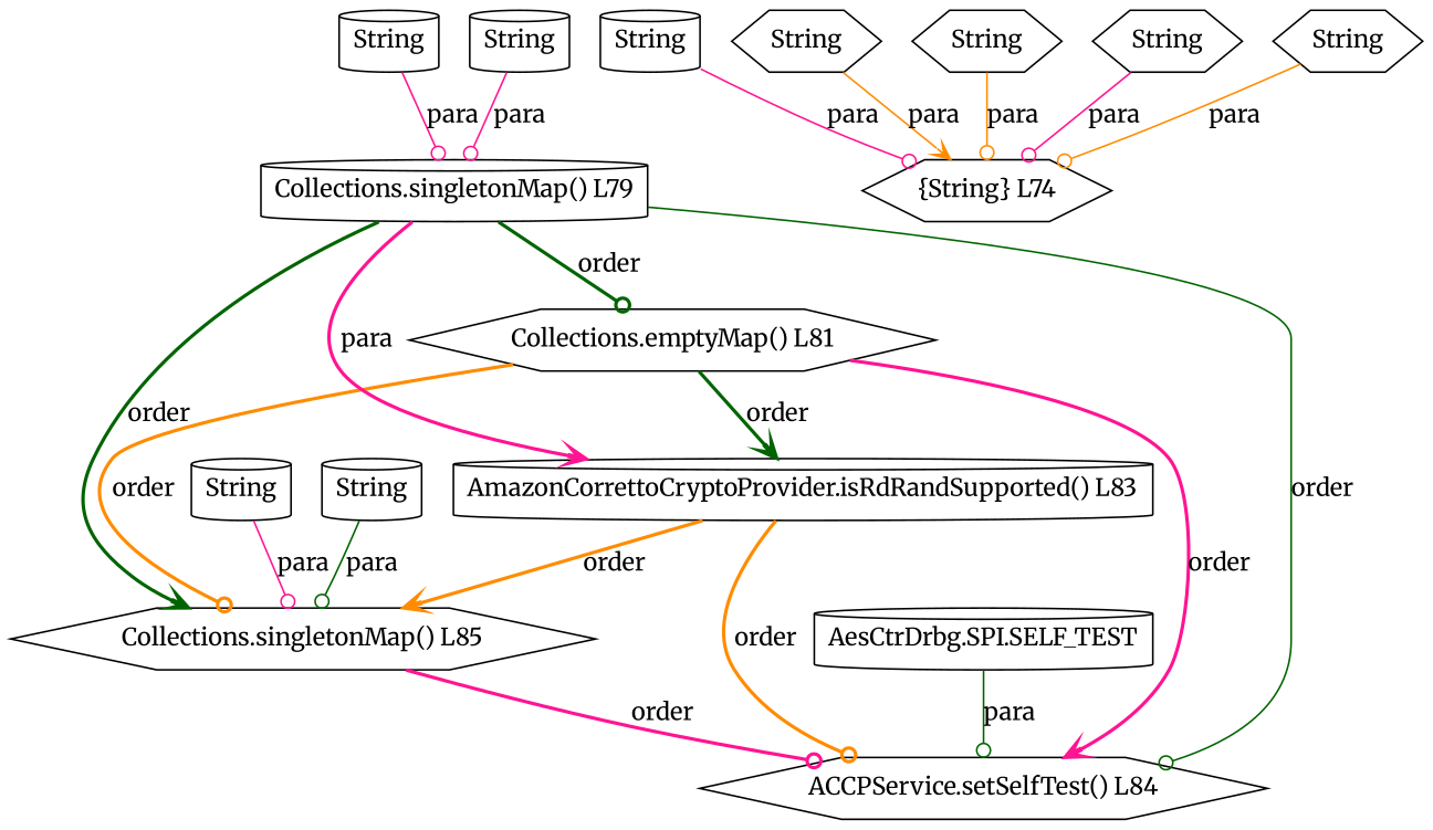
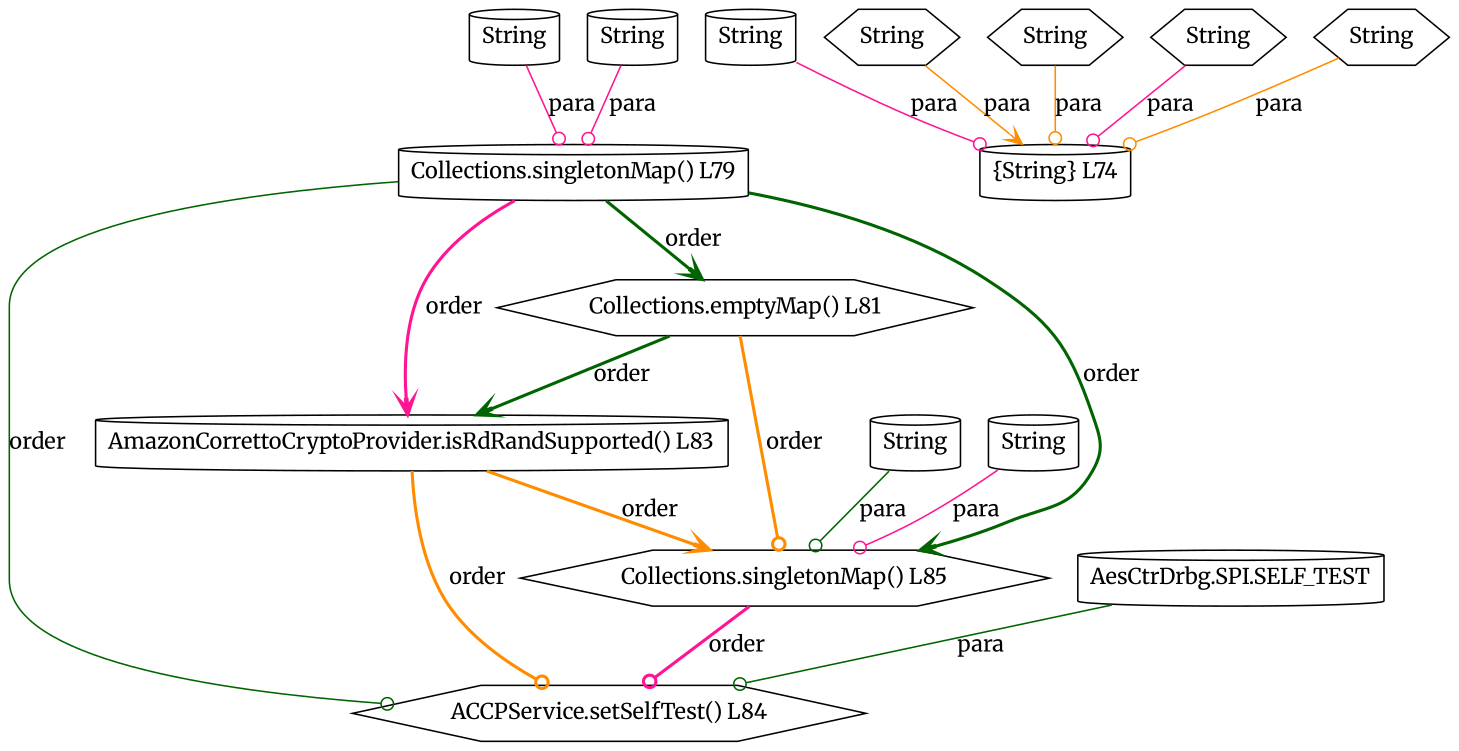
  digraph {
    fontname=Merriweather
    node [fontname=Merriweather shape=cylinder]
    edge [arrowhead=odot color=deeppink fontname=Merriweather style=solid]
    n1 [label=String]
    n2 [label="Collections.singletonMap() L85" shape=hexagon]
    n3 [label="ACCPService.setSelfTest() L84" shape=hexagon]
    n4 [label=String]
    n5 [label="AmazonCorrettoCryptoProvider.isRdRandSupported() L83"]
    n6 [label="AesCtrDrbg.SPI.SELF_TEST"]
    n7 [label="Collections.emptyMap() L81" shape=hexagon]
    n8 [label=String]
    n9 [label="Collections.singletonMap() L79"]
    n10 [label=String]
    n11 [label=String]
-   n12 [label="{String} L74" shape=hexagon]
+   n12 [label="{String} L74"]
    n13 [label=String shape=hexagon]
    n14 [label=String shape=hexagon]
    n15 [label=String shape=hexagon]
    n16 [label=String shape=hexagon]
    n1 -> n2 [label=para]
    n2 -> n3 [label=order style=bold]
    n4 -> n2 [color=darkgreen label=para]
    n5 -> n2 [arrowhead=vee color=darkorange label=order style=bold]
    n5 -> n3 [color=darkorange label=order style=bold]
    n6 -> n3 [color=darkgreen label=para]
    n7 -> n2 [color=darkorange label=order style=bold]
-   n7 -> n3 [arrowhead=vee label=order style=bold]
    n7 -> n5 [arrowhead=vee color=darkgreen label=order style=bold]
    n8 -> n9 [label=para]
    n9 -> n2 [arrowhead=vee color=darkgreen label=order style=bold]
    n9 -> n3 [color=darkgreen label=order]
-   n9 -> n5 [arrowhead=vee label=para style=bold]
-   n9 -> n7 [color=darkgreen label=order style=bold]
+   n9 -> n5 [arrowhead=vee label=order style=bold]
+   n9 -> n7 [arrowhead=vee color=darkgreen label=order style=bold]
    n10 -> n9 [label=para]
    n11 -> n12 [label=para]
    n13 -> n12 [arrowhead=vee color=darkorange label=para]
    n14 -> n12 [color=darkorange label=para]
    n15 -> n12 [label=para]
    n16 -> n12 [color=darkorange label=para]
  }
